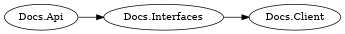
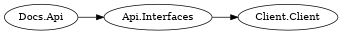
  digraph {
    rankdir=LR
    "Docs.Api"
-   "Docs.Interfaces"
-   "Docs.Client"
+   "Docs.Interfaces" [label="Api.Interfaces"]
+   "Docs.Client" [label="Client.Client"]
    "Docs.Api" -> "Docs.Interfaces"
    "Docs.Interfaces" -> "Docs.Client"
  }
